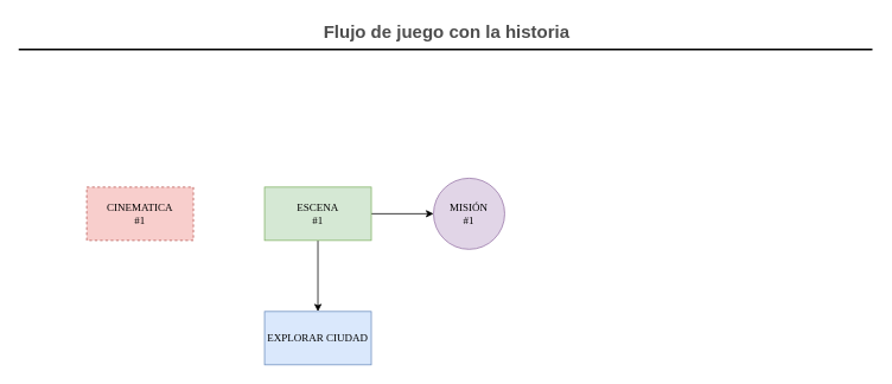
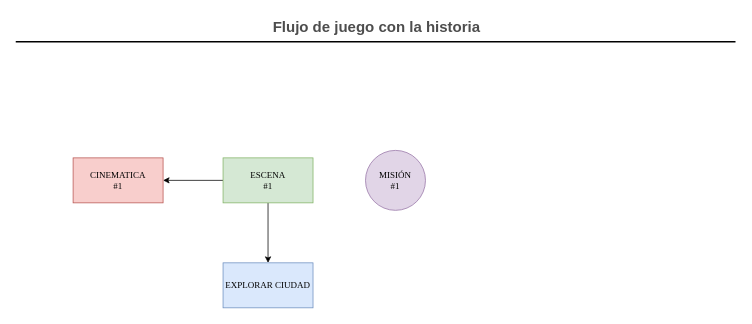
  <mxCell id="0" />
  <mxCell id="1" parent="0" />
  <mxCell id="2" value="Flujo de juego con la historia" style="text;html=1;strokeColor=none;fillColor=none;align=center;verticalAlign=middle;whiteSpace=wrap;rounded=0;fontStyle=1;fontSize=20;fontColor=#4D4D4D;" parent="1" vertex="1"><mxGeometry x="106.5" y="20" width="790" height="30" as="geometry" /></mxCell>
  <mxCell id="3" value="" style="line;strokeWidth=2;html=1;fontSize=20;fontColor=#4D4D4D;" parent="1" vertex="1"><mxGeometry x="20.5" y="50" width="960" height="10" as="geometry" /></mxCell>
- <mxCell id="4" value="CINEMATICA&lt;br&gt;#1" style="rounded=0;whiteSpace=wrap;html=1;fillColor=#f8cecc;strokeColor=#b85450;fontFamily=Tahoma;dashed=1;" parent="1" vertex="1"><mxGeometry x="97" y="210" width="120" height="60" as="geometry" /></mxCell>
- <mxCell id="5" value="" style="edgeStyle=orthogonalEdgeStyle;rounded=0;orthogonalLoop=1;jettySize=auto;html=1;" parent="1" source="7" target="8" edge="1"><mxGeometry relative="1" as="geometry" /></mxCell>
+ <mxCell id="4" value="CINEMATICA&lt;br&gt;#1" style="rounded=0;whiteSpace=wrap;html=1;fillColor=#f8cecc;strokeColor=#b85450;fontFamily=Tahoma;" parent="1" vertex="1"><mxGeometry x="97" y="210" width="120" height="60" as="geometry" /></mxCell>
+ <mxCell id="5" value="" style="edgeStyle=orthogonalEdgeStyle;rounded=0;orthogonalLoop=1;jettySize=auto;html=1;" parent="1" source="7" target="4" edge="1"><mxGeometry relative="1" as="geometry" /></mxCell>
  <mxCell id="6" value="" style="edgeStyle=orthogonalEdgeStyle;rounded=0;orthogonalLoop=1;jettySize=auto;html=1;" parent="1" source="7" target="9" edge="1"><mxGeometry relative="1" as="geometry" /></mxCell>
  <mxCell id="7" value="ESCENA&lt;br&gt;#1" style="rounded=0;whiteSpace=wrap;html=1;fillColor=#d5e8d4;strokeColor=#82b366;fontFamily=Tahoma;" parent="1" vertex="1"><mxGeometry x="297" y="210" width="120" height="60" as="geometry" /></mxCell>
  <mxCell id="8" value="MISIÓN&lt;br&gt;#1" style="ellipse;whiteSpace=wrap;html=1;fontFamily=Tahoma;fillColor=#e1d5e7;strokeColor=#9673a6;rounded=0;" parent="1" vertex="1"><mxGeometry x="487" y="200" width="80" height="80" as="geometry" /></mxCell>
  <mxCell id="9" value="EXPLORAR CIUDAD" style="whiteSpace=wrap;html=1;fontFamily=Tahoma;fillColor=#dae8fc;strokeColor=#6c8ebf;rounded=0;" parent="1" vertex="1"><mxGeometry x="297" y="350" width="120" height="60" as="geometry" /></mxCell>
